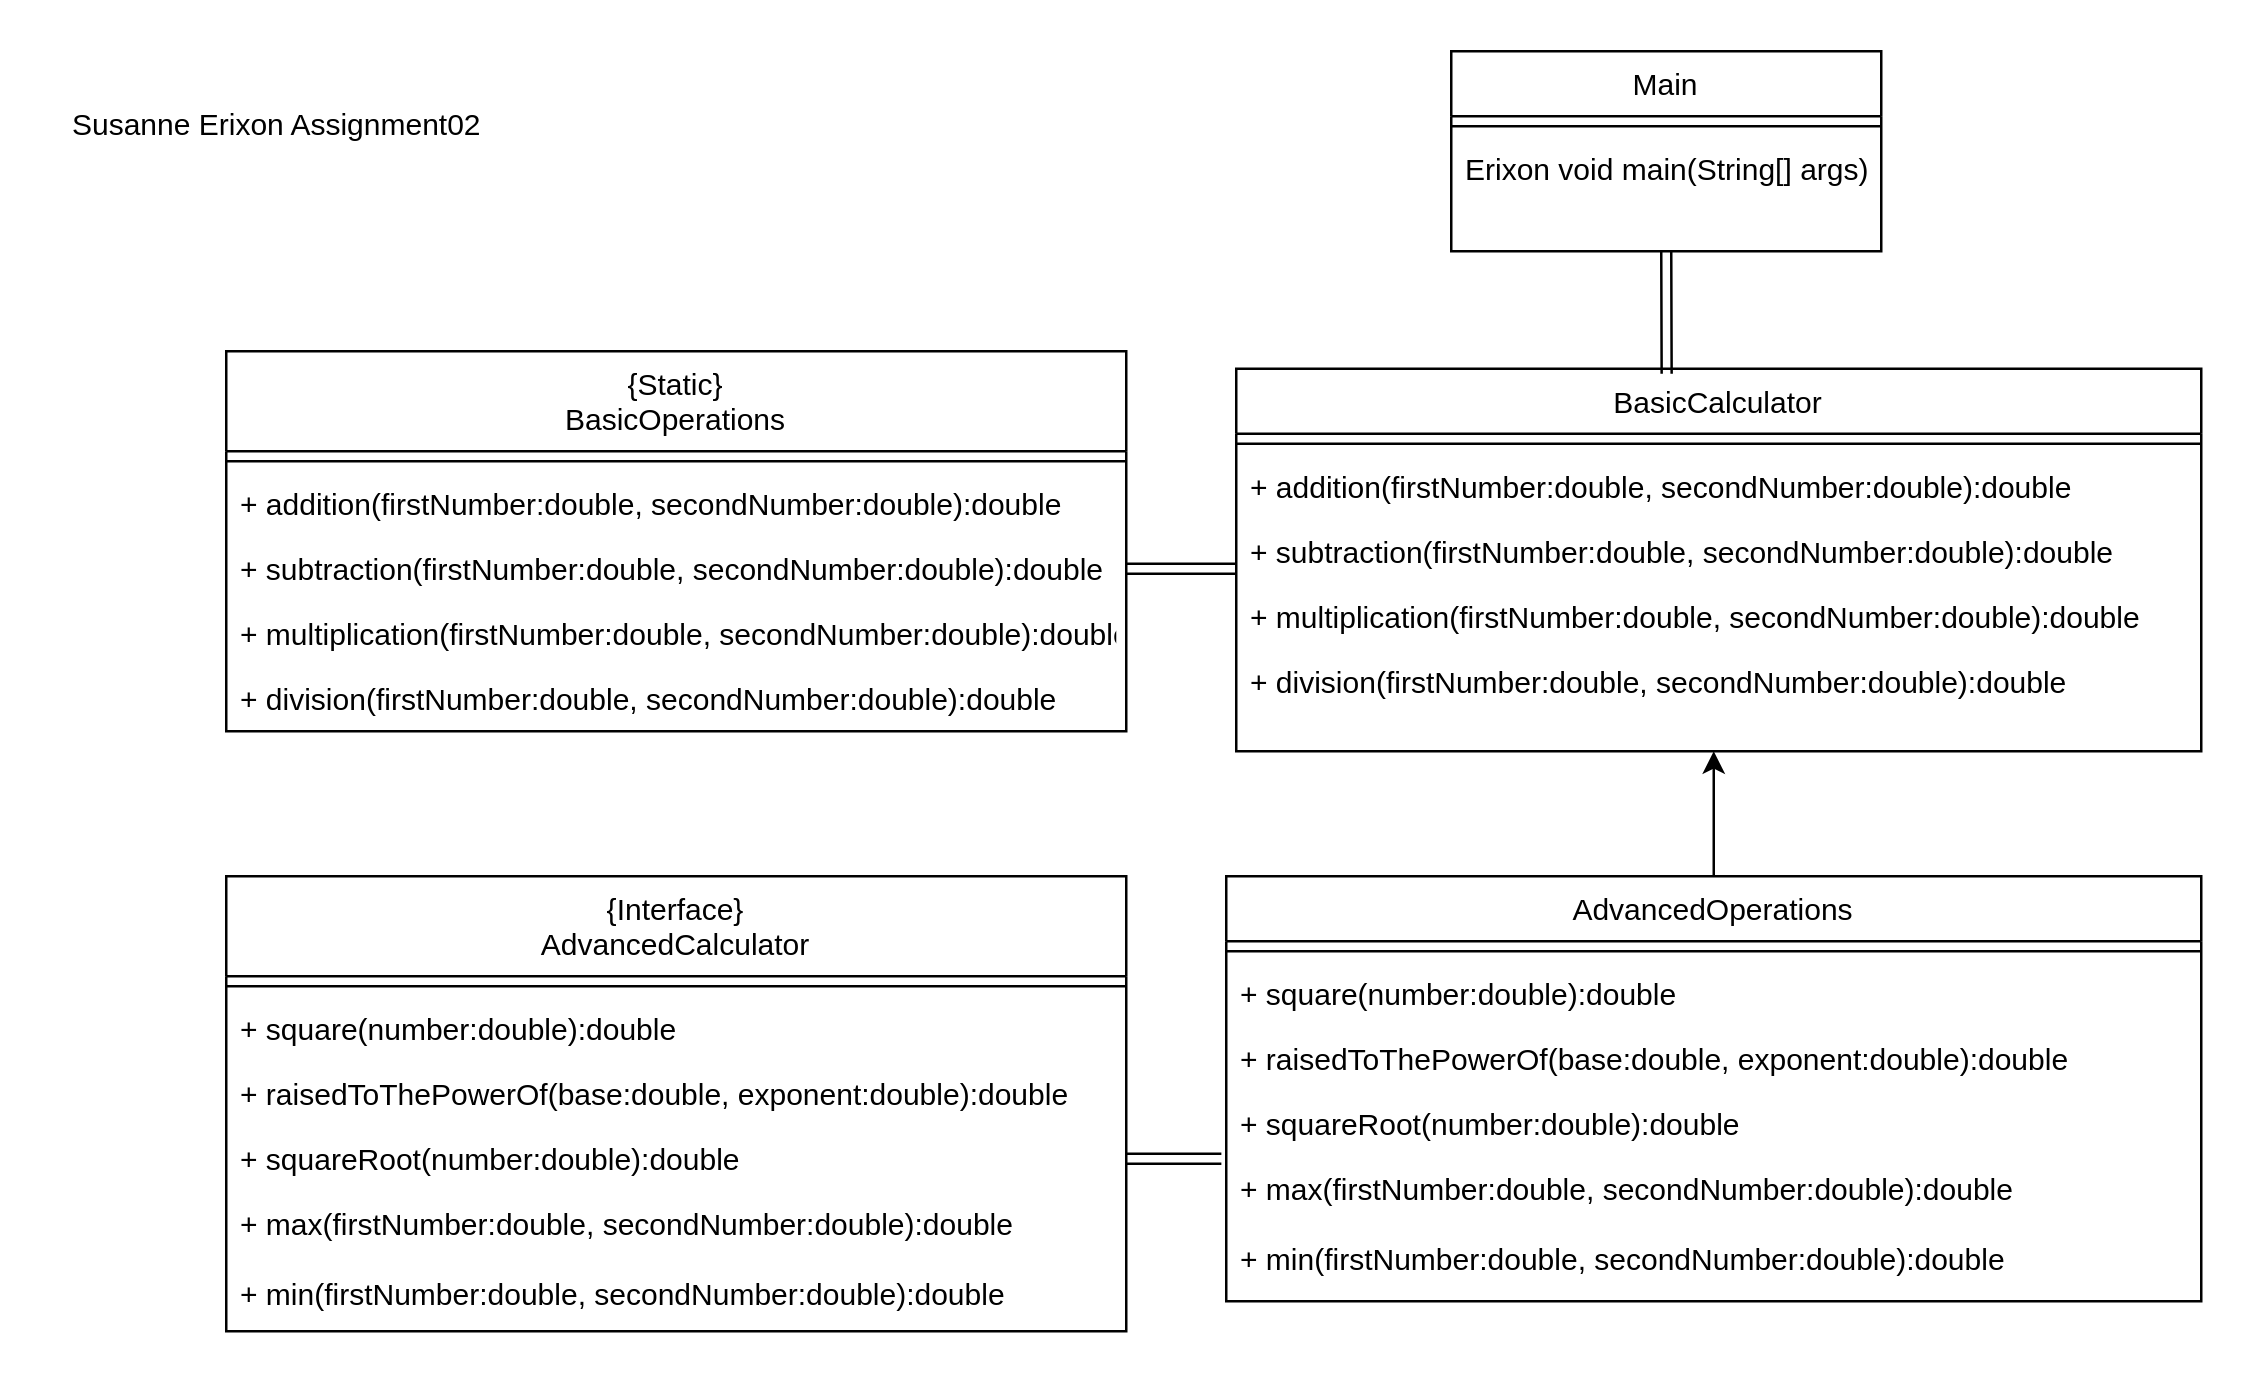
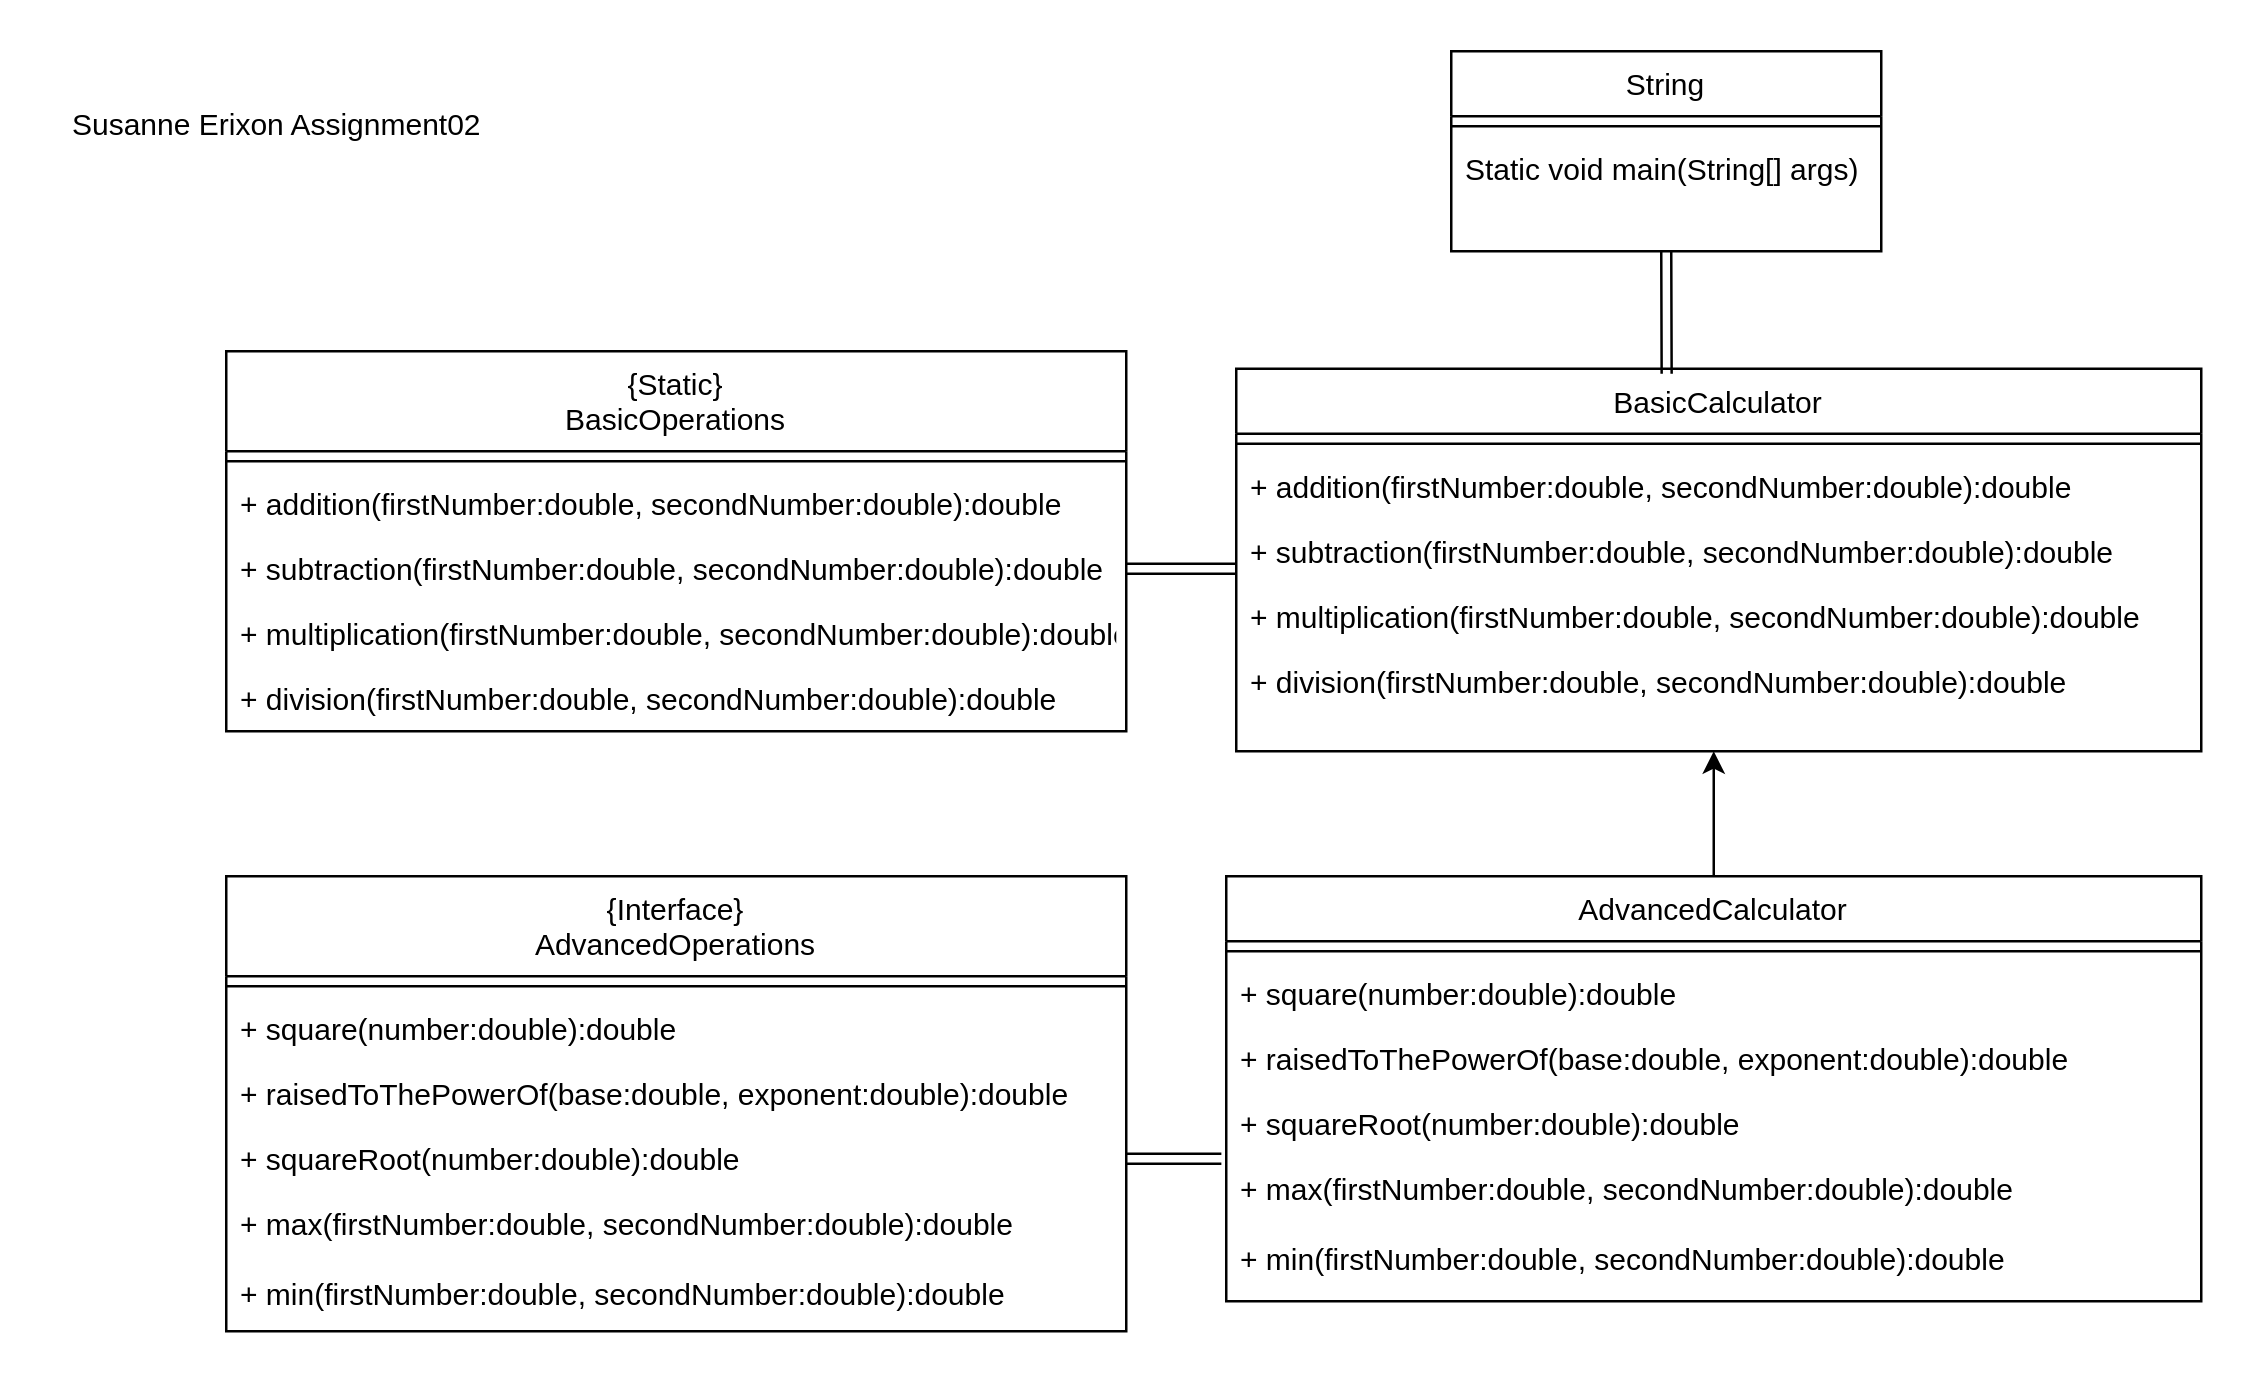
  <mxCell id="0" />
  <mxCell id="1" parent="0" />
  <mxCell id="2" value="BasicCalculator" style="swimlane;fontStyle=0;align=center;verticalAlign=top;childLayout=stackLayout;horizontal=1;startSize=26;horizontalStack=0;resizeParent=1;resizeLast=0;collapsible=1;marginBottom=0;rounded=0;shadow=0;strokeWidth=1;" parent="1" vertex="1"><mxGeometry x="494" y="147" width="386" height="153" as="geometry"><mxRectangle x="230" y="140" width="160" height="26" as="alternateBounds" /></mxGeometry></mxCell>
  <mxCell id="3" value="" style="line;html=1;strokeWidth=1;align=left;verticalAlign=middle;spacingTop=-1;spacingLeft=3;spacingRight=3;rotatable=0;labelPosition=right;points=[];portConstraint=eastwest;" parent="2" vertex="1"><mxGeometry y="26" width="386" height="8" as="geometry" /></mxCell>
  <mxCell id="4" value="+ addition(firstNumber:double, secondNumber:double):double " style="text;align=left;verticalAlign=top;spacingLeft=4;spacingRight=4;overflow=hidden;rotatable=0;points=[[0,0.5],[1,0.5]];portConstraint=eastwest;" parent="2" vertex="1"><mxGeometry y="34" width="386" height="26" as="geometry" /></mxCell>
  <mxCell id="5" value="+ subtraction(firstNumber:double, secondNumber:double):double " style="text;align=left;verticalAlign=top;spacingLeft=4;spacingRight=4;overflow=hidden;rotatable=0;points=[[0,0.5],[1,0.5]];portConstraint=eastwest;rounded=0;shadow=0;html=0;" parent="2" vertex="1"><mxGeometry y="60" width="386" height="26" as="geometry" /></mxCell>
  <mxCell id="6" value="+ multiplication(firstNumber:double, secondNumber:double):double &#10;" style="text;align=left;verticalAlign=top;spacingLeft=4;spacingRight=4;overflow=hidden;rotatable=0;points=[[0,0.5],[1,0.5]];portConstraint=eastwest;rounded=0;shadow=0;html=0;" parent="2" vertex="1"><mxGeometry y="86" width="386" height="26" as="geometry" /></mxCell>
  <mxCell id="7" value="+ division(firstNumber:double, secondNumber:double):double " style="text;align=left;verticalAlign=top;spacingLeft=4;spacingRight=4;overflow=hidden;rotatable=0;points=[[0,0.5],[1,0.5]];portConstraint=eastwest;rounded=0;shadow=0;html=0;" parent="2" vertex="1"><mxGeometry y="112" width="386" height="26" as="geometry" /></mxCell>
  <mxCell id="8" style="edgeStyle=none;shape=link;rounded=0;orthogonalLoop=1;jettySize=auto;html=1;exitX=0.5;exitY=1;exitDx=0;exitDy=0;entryX=0.446;entryY=0.013;entryDx=0;entryDy=0;entryPerimeter=0;" parent="1" source="9" target="2" edge="1"><mxGeometry relative="1" as="geometry" /></mxCell>
- <mxCell id="9" value="Main" style="swimlane;fontStyle=0;align=center;verticalAlign=top;childLayout=stackLayout;horizontal=1;startSize=26;horizontalStack=0;resizeParent=1;resizeLast=0;collapsible=1;marginBottom=0;rounded=0;shadow=0;strokeWidth=1;" parent="1" vertex="1"><mxGeometry x="580" y="20" width="172" height="80" as="geometry"><mxRectangle x="550" y="140" width="160" height="26" as="alternateBounds" /></mxGeometry></mxCell>
+ <mxCell id="9" value="String" style="swimlane;fontStyle=0;align=center;verticalAlign=top;childLayout=stackLayout;horizontal=1;startSize=26;horizontalStack=0;resizeParent=1;resizeLast=0;collapsible=1;marginBottom=0;rounded=0;shadow=0;strokeWidth=1;" parent="1" vertex="1"><mxGeometry x="580" y="20" width="172" height="80" as="geometry"><mxRectangle x="550" y="140" width="160" height="26" as="alternateBounds" /></mxGeometry></mxCell>
  <mxCell id="10" value="" style="line;html=1;strokeWidth=1;align=left;verticalAlign=middle;spacingTop=-1;spacingLeft=3;spacingRight=3;rotatable=0;labelPosition=right;points=[];portConstraint=eastwest;" parent="9" vertex="1"><mxGeometry y="26" width="172" height="8" as="geometry" /></mxCell>
- <mxCell id="11" value="Erixon void main(String[] args)" style="text;align=left;verticalAlign=top;spacingLeft=4;spacingRight=4;overflow=hidden;rotatable=0;points=[[0,0.5],[1,0.5]];portConstraint=eastwest;" parent="9" vertex="1"><mxGeometry y="34" width="172" height="26" as="geometry" /></mxCell>
+ <mxCell id="11" value="Static void main(String[] args)" style="text;align=left;verticalAlign=top;spacingLeft=4;spacingRight=4;overflow=hidden;rotatable=0;points=[[0,0.5],[1,0.5]];portConstraint=eastwest;" parent="9" vertex="1"><mxGeometry y="34" width="172" height="26" as="geometry" /></mxCell>
  <mxCell id="12" value="{Static}&#10;BasicOperations" style="swimlane;fontStyle=0;align=center;verticalAlign=top;childLayout=stackLayout;horizontal=1;startSize=40;horizontalStack=0;resizeParent=1;resizeLast=0;collapsible=1;marginBottom=0;rounded=0;shadow=0;strokeWidth=1;" parent="1" vertex="1"><mxGeometry x="90" y="140" width="360" height="152" as="geometry"><mxRectangle x="230" y="140" width="160" height="26" as="alternateBounds" /></mxGeometry></mxCell>
  <mxCell id="13" value="" style="line;html=1;strokeWidth=1;align=left;verticalAlign=middle;spacingTop=-1;spacingLeft=3;spacingRight=3;rotatable=0;labelPosition=right;points=[];portConstraint=eastwest;" parent="12" vertex="1"><mxGeometry y="40" width="360" height="8" as="geometry" /></mxCell>
  <mxCell id="14" value="+ addition(firstNumber:double, secondNumber:double):double " style="text;align=left;verticalAlign=top;spacingLeft=4;spacingRight=4;overflow=hidden;rotatable=0;points=[[0,0.5],[1,0.5]];portConstraint=eastwest;" parent="12" vertex="1"><mxGeometry y="48" width="360" height="26" as="geometry" /></mxCell>
  <mxCell id="15" value="+ subtraction(firstNumber:double, secondNumber:double):double " style="text;align=left;verticalAlign=top;spacingLeft=4;spacingRight=4;overflow=hidden;rotatable=0;points=[[0,0.5],[1,0.5]];portConstraint=eastwest;rounded=0;shadow=0;html=0;" parent="12" vertex="1"><mxGeometry y="74" width="360" height="26" as="geometry" /></mxCell>
  <mxCell id="16" value="+ multiplication(firstNumber:double, secondNumber:double):double &#10;" style="text;align=left;verticalAlign=top;spacingLeft=4;spacingRight=4;overflow=hidden;rotatable=0;points=[[0,0.5],[1,0.5]];portConstraint=eastwest;rounded=0;shadow=0;html=0;" parent="12" vertex="1"><mxGeometry y="100" width="360" height="26" as="geometry" /></mxCell>
  <mxCell id="17" value="+ division(firstNumber:double, secondNumber:double):double " style="text;align=left;verticalAlign=top;spacingLeft=4;spacingRight=4;overflow=hidden;rotatable=0;points=[[0,0.5],[1,0.5]];portConstraint=eastwest;rounded=0;shadow=0;html=0;" parent="12" vertex="1"><mxGeometry y="126" width="360" height="26" as="geometry" /></mxCell>
  <mxCell id="18" style="edgeStyle=orthogonalEdgeStyle;rounded=0;orthogonalLoop=1;jettySize=auto;html=1;exitX=0.5;exitY=0;exitDx=0;exitDy=0;" parent="1" source="19" edge="1"><mxGeometry relative="1" as="geometry"><mxPoint x="685" y="300" as="targetPoint" /></mxGeometry></mxCell>
- <mxCell id="19" value="AdvancedOperations" style="swimlane;fontStyle=0;align=center;verticalAlign=top;childLayout=stackLayout;horizontal=1;startSize=26;horizontalStack=0;resizeParent=1;resizeLast=0;collapsible=1;marginBottom=0;rounded=0;shadow=0;strokeWidth=1;" parent="1" vertex="1"><mxGeometry x="490" y="350" width="390" height="170" as="geometry"><mxRectangle x="230" y="140" width="160" height="26" as="alternateBounds" /></mxGeometry></mxCell>
+ <mxCell id="19" value="AdvancedCalculator" style="swimlane;fontStyle=0;align=center;verticalAlign=top;childLayout=stackLayout;horizontal=1;startSize=26;horizontalStack=0;resizeParent=1;resizeLast=0;collapsible=1;marginBottom=0;rounded=0;shadow=0;strokeWidth=1;" parent="1" vertex="1"><mxGeometry x="490" y="350" width="390" height="170" as="geometry"><mxRectangle x="230" y="140" width="160" height="26" as="alternateBounds" /></mxGeometry></mxCell>
  <mxCell id="20" value="" style="line;html=1;strokeWidth=1;align=left;verticalAlign=middle;spacingTop=-1;spacingLeft=3;spacingRight=3;rotatable=0;labelPosition=right;points=[];portConstraint=eastwest;" parent="19" vertex="1"><mxGeometry y="26" width="390" height="8" as="geometry" /></mxCell>
  <mxCell id="21" value="+ square(number:double):double " style="text;align=left;verticalAlign=top;spacingLeft=4;spacingRight=4;overflow=hidden;rotatable=0;points=[[0,0.5],[1,0.5]];portConstraint=eastwest;" parent="19" vertex="1"><mxGeometry y="34" width="390" height="26" as="geometry" /></mxCell>
  <mxCell id="22" value="+ raisedToThePowerOf(base:double, exponent:double):double " style="text;align=left;verticalAlign=top;spacingLeft=4;spacingRight=4;overflow=hidden;rotatable=0;points=[[0,0.5],[1,0.5]];portConstraint=eastwest;rounded=0;shadow=0;html=0;" parent="19" vertex="1"><mxGeometry y="60" width="390" height="26" as="geometry" /></mxCell>
  <mxCell id="23" value="+ squareRoot(number:double):double &#10;" style="text;align=left;verticalAlign=top;spacingLeft=4;spacingRight=4;overflow=hidden;rotatable=0;points=[[0,0.5],[1,0.5]];portConstraint=eastwest;rounded=0;shadow=0;html=0;" parent="19" vertex="1"><mxGeometry y="86" width="390" height="26" as="geometry" /></mxCell>
  <mxCell id="24" value="+ max(firstNumber:double, secondNumber:double):double " style="text;align=left;verticalAlign=top;spacingLeft=4;spacingRight=4;overflow=hidden;rotatable=0;points=[[0,0.5],[1,0.5]];portConstraint=eastwest;rounded=0;shadow=0;html=0;" parent="19" vertex="1"><mxGeometry y="112" width="390" height="28" as="geometry" /></mxCell>
  <mxCell id="25" value="+ min(firstNumber:double, secondNumber:double):double " style="text;align=left;verticalAlign=top;spacingLeft=4;spacingRight=4;overflow=hidden;rotatable=0;points=[[0,0.5],[1,0.5]];portConstraint=eastwest;rounded=0;shadow=0;html=0;" parent="19" vertex="1"><mxGeometry y="140" width="390" height="28" as="geometry" /></mxCell>
- <mxCell id="26" value="{Interface}&#10;AdvancedCalculator" style="swimlane;fontStyle=0;align=center;verticalAlign=top;childLayout=stackLayout;horizontal=1;startSize=40;horizontalStack=0;resizeParent=1;resizeLast=0;collapsible=1;marginBottom=0;rounded=0;shadow=0;strokeWidth=1;" parent="1" vertex="1"><mxGeometry x="90" y="350" width="360" height="182" as="geometry"><mxRectangle x="230" y="140" width="160" height="26" as="alternateBounds" /></mxGeometry></mxCell>
+ <mxCell id="26" value="{Interface}&#10;AdvancedOperations" style="swimlane;fontStyle=0;align=center;verticalAlign=top;childLayout=stackLayout;horizontal=1;startSize=40;horizontalStack=0;resizeParent=1;resizeLast=0;collapsible=1;marginBottom=0;rounded=0;shadow=0;strokeWidth=1;" parent="1" vertex="1"><mxGeometry x="90" y="350" width="360" height="182" as="geometry"><mxRectangle x="230" y="140" width="160" height="26" as="alternateBounds" /></mxGeometry></mxCell>
  <mxCell id="27" value="" style="line;html=1;strokeWidth=1;align=left;verticalAlign=middle;spacingTop=-1;spacingLeft=3;spacingRight=3;rotatable=0;labelPosition=right;points=[];portConstraint=eastwest;" parent="26" vertex="1"><mxGeometry y="40" width="360" height="8" as="geometry" /></mxCell>
  <mxCell id="28" value="+ square(number:double):double " style="text;align=left;verticalAlign=top;spacingLeft=4;spacingRight=4;overflow=hidden;rotatable=0;points=[[0,0.5],[1,0.5]];portConstraint=eastwest;" parent="26" vertex="1"><mxGeometry y="48" width="360" height="26" as="geometry" /></mxCell>
  <mxCell id="29" value="+ raisedToThePowerOf(base:double, exponent:double):double " style="text;align=left;verticalAlign=top;spacingLeft=4;spacingRight=4;overflow=hidden;rotatable=0;points=[[0,0.5],[1,0.5]];portConstraint=eastwest;rounded=0;shadow=0;html=0;" parent="26" vertex="1"><mxGeometry y="74" width="360" height="26" as="geometry" /></mxCell>
  <mxCell id="30" value="+ squareRoot(number:double):double &#10;" style="text;align=left;verticalAlign=top;spacingLeft=4;spacingRight=4;overflow=hidden;rotatable=0;points=[[0,0.5],[1,0.5]];portConstraint=eastwest;rounded=0;shadow=0;html=0;" parent="26" vertex="1"><mxGeometry y="100" width="360" height="26" as="geometry" /></mxCell>
  <mxCell id="31" value="+ max(firstNumber:double, secondNumber:double):double " style="text;align=left;verticalAlign=top;spacingLeft=4;spacingRight=4;overflow=hidden;rotatable=0;points=[[0,0.5],[1,0.5]];portConstraint=eastwest;rounded=0;shadow=0;html=0;" parent="26" vertex="1"><mxGeometry y="126" width="360" height="28" as="geometry" /></mxCell>
  <mxCell id="32" value="+ min(firstNumber:double, secondNumber:double):double " style="text;align=left;verticalAlign=top;spacingLeft=4;spacingRight=4;overflow=hidden;rotatable=0;points=[[0,0.5],[1,0.5]];portConstraint=eastwest;rounded=0;shadow=0;html=0;" parent="26" vertex="1"><mxGeometry y="154" width="360" height="28" as="geometry" /></mxCell>
  <mxCell id="33" style="edgeStyle=none;rounded=0;orthogonalLoop=1;jettySize=auto;html=1;exitX=1;exitY=0.5;exitDx=0;exitDy=0;entryX=0;entryY=0.769;entryDx=0;entryDy=0;entryPerimeter=0;shape=link;" parent="1" source="15" target="5" edge="1"><mxGeometry relative="1" as="geometry"><Array as="points" /></mxGeometry></mxCell>
  <mxCell id="34" style="edgeStyle=none;shape=link;rounded=0;orthogonalLoop=1;jettySize=auto;html=1;exitX=1;exitY=0.5;exitDx=0;exitDy=0;entryX=-0.005;entryY=0.036;entryDx=0;entryDy=0;entryPerimeter=0;" parent="1" source="30" target="24" edge="1"><mxGeometry relative="1" as="geometry" /></mxCell>
  <mxCell id="35" value="Susanne Erixon Assignment02" style="text;html=1;resizable=0;autosize=1;align=center;verticalAlign=middle;points=[];fillColor=none;strokeColor=none;rounded=0;" parent="1" vertex="1"><mxGeometry x="20" y="40" width="180" height="20" as="geometry" /></mxCell>
